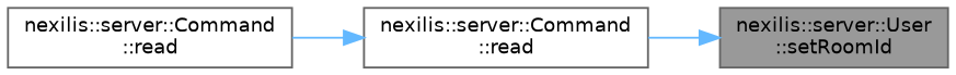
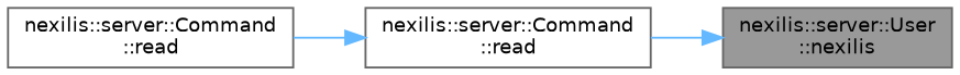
  digraph {
    rankdir=RL
    node [color=grey40 fillcolor=white fontname=Helvetica fontsize=10 shape=box style=filled]
    edge [color=steelblue1 dir=back fontname=Helvetica fontsize=10 labelfontname=Helvetica labelfontsize=10 style=solid]
-   n1 [color=gray40 fillcolor=grey60 fontcolor=black height=0.2 label="nexilis::server::User\l::setRoomId" width=0.4]
+   n1 [color=gray40 fillcolor=grey60 fontcolor=black height=0.2 label="nexilis::server::User\l::nexilis" width=0.4]
    n2 [height=0.2 label="nexilis::server::Command\l::read" width=0.4]
    n3 [height=0.2 label="nexilis::server::Command\l::read" width=0.4]
    n1 -> n2
    n2 -> n3
  }
